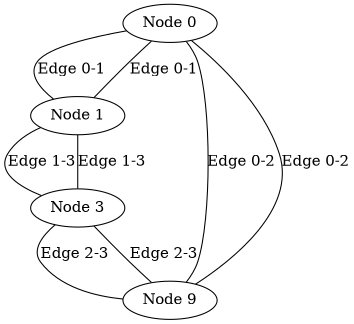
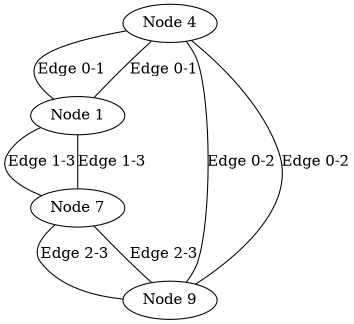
  digraph {
    edge [dir=none]
-   n1 [label="Node 0"]
+   n1 [label="Node 4"]
    n2 [label="Node 1"]
    n3 [label="Node 9"]
-   n4 [label="Node 3"]
+   n4 [label="Node 7"]
    n1 -> n2 [label="Edge 0-1"]
    n1 -> n3 [label="Edge 0-2"]
    n2 -> n1 [label="Edge 0-1"]
    n2 -> n4 [label="Edge 1-3"]
    n3 -> n1 [label="Edge 0-2"]
    n3 -> n4 [label="Edge 2-3"]
    n4 -> n2 [label="Edge 1-3"]
    n4 -> n3 [label="Edge 2-3"]
  }
